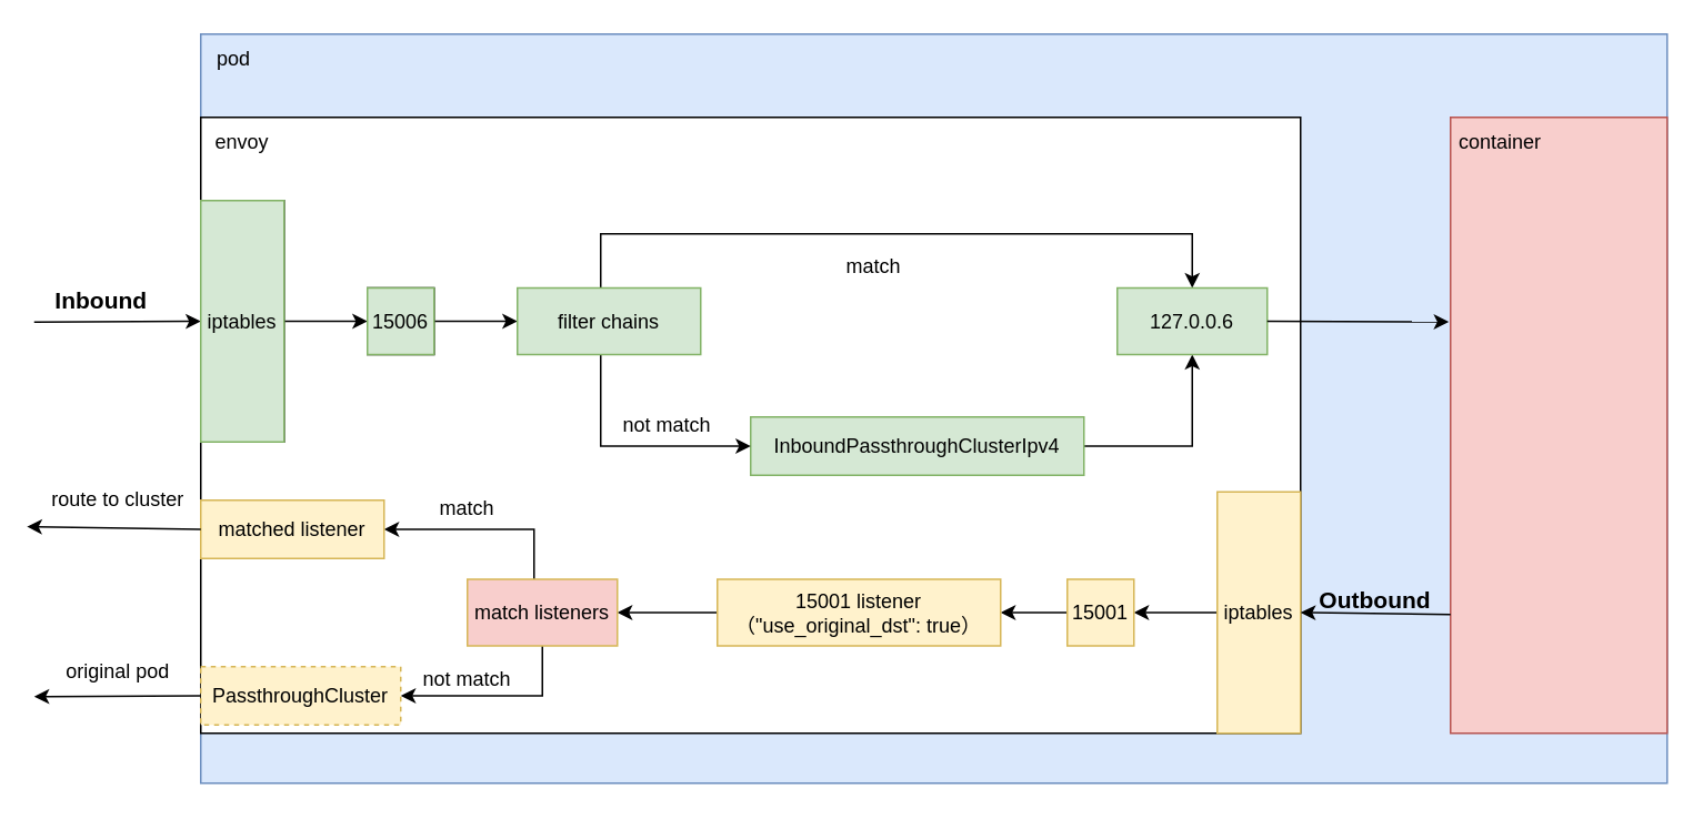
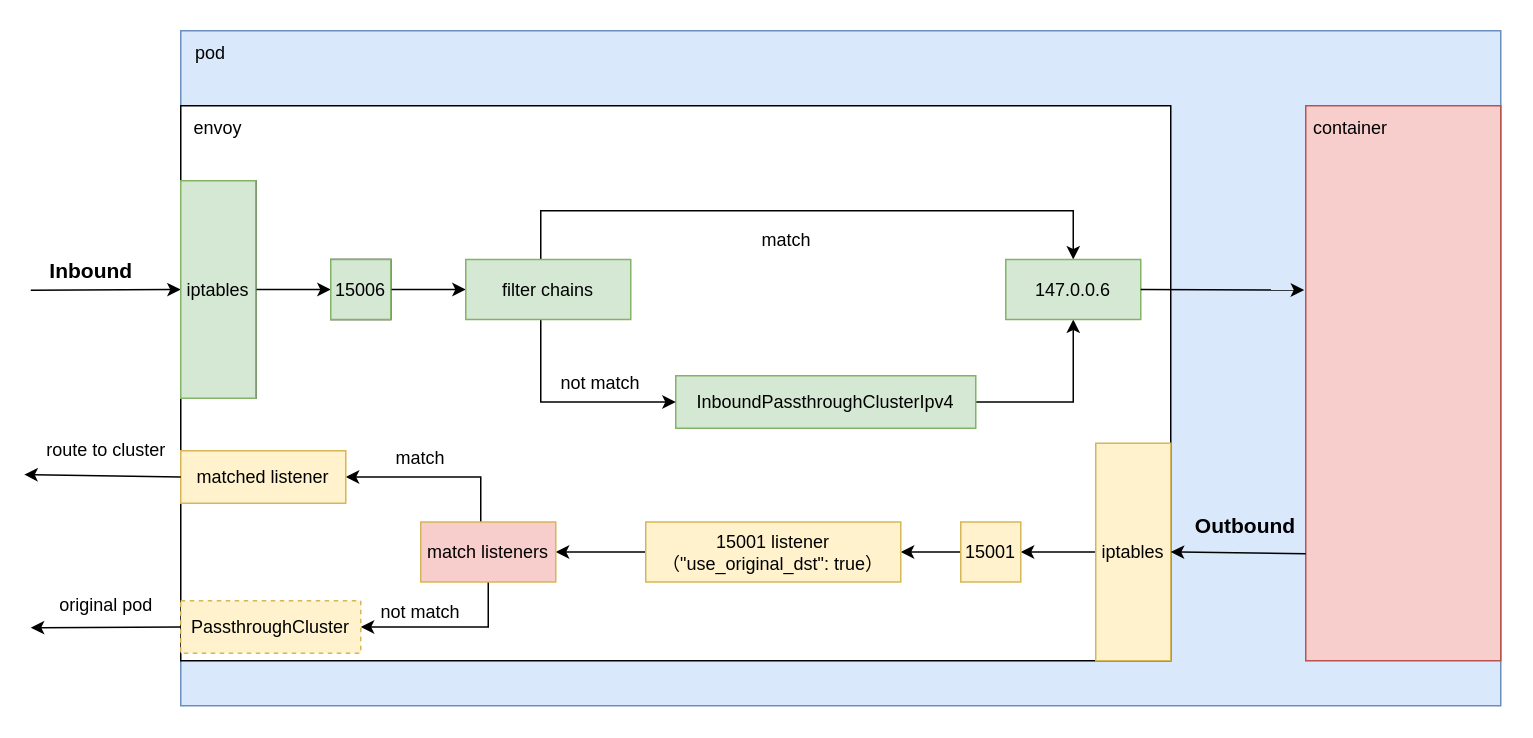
  <mxCell id="0" />
  <mxCell id="1" parent="0" />
  <mxCell id="2" value="" style="rounded=0;whiteSpace=wrap;html=1;fillColor=#dae8fc;strokeColor=#6c8ebf;" parent="1" vertex="1"><mxGeometry x="120" width="880" height="450" as="geometry" y="20" /></mxCell>
  <mxCell id="3" value="" style="rounded=0;whiteSpace=wrap;html=1;" parent="1" vertex="1"><mxGeometry x="120" y="70" width="660" height="370" as="geometry" /></mxCell>
  <mxCell id="4" style="edgeStyle=orthogonalEdgeStyle;rounded=0;orthogonalLoop=1;jettySize=auto;html=1;" parent="1" source="5" target="31" edge="1"><mxGeometry relative="1" as="geometry" /></mxCell>
  <mxCell id="5" value="15006" style="rounded=0;whiteSpace=wrap;html=1;direction=south;" parent="1" vertex="1"><mxGeometry x="220" y="172.5" width="40" height="40" as="geometry" /></mxCell>
  <mxCell id="6" value="match" style="text;html=1;strokeColor=none;fillColor=none;align=center;verticalAlign=middle;whiteSpace=wrap;rounded=0;" parent="1" vertex="1"><mxGeometry x="494" y="150" width="60" height="20" as="geometry" /></mxCell>
  <mxCell id="7" value="not match" style="text;html=1;strokeColor=none;fillColor=none;align=center;verticalAlign=middle;whiteSpace=wrap;rounded=0;" parent="1" vertex="1"><mxGeometry x="370" y="245" width="60" height="20" as="geometry" /></mxCell>
  <mxCell id="8" style="edgeStyle=orthogonalEdgeStyle;rounded=0;orthogonalLoop=1;jettySize=auto;html=1;entryX=0.5;entryY=1;entryDx=0;entryDy=0;" parent="1" source="9" target="5" edge="1"><mxGeometry relative="1" as="geometry" /></mxCell>
  <mxCell id="9" value="iptables" style="rounded=0;whiteSpace=wrap;html=1;" parent="1" vertex="1"><mxGeometry x="120" y="120" width="50" height="145" as="geometry" /></mxCell>
  <mxCell id="10" style="edgeStyle=orthogonalEdgeStyle;rounded=0;orthogonalLoop=1;jettySize=auto;html=1;entryX=0.5;entryY=0;entryDx=0;entryDy=0;" parent="1" source="11" target="13" edge="1"><mxGeometry relative="1" as="geometry" /></mxCell>
  <mxCell id="11" value="iptables" style="rounded=0;whiteSpace=wrap;html=1;fillColor=#fff2cc;strokeColor=#d6b656;" parent="1" vertex="1"><mxGeometry x="730" y="295" width="50" height="145" as="geometry" /></mxCell>
  <mxCell id="12" style="edgeStyle=orthogonalEdgeStyle;rounded=0;orthogonalLoop=1;jettySize=auto;html=1;entryX=0.5;entryY=0;entryDx=0;entryDy=0;" parent="1" source="13" target="15" edge="1"><mxGeometry relative="1" as="geometry" /></mxCell>
  <mxCell id="13" value="15001" style="rounded=0;whiteSpace=wrap;html=1;direction=south;fillColor=#fff2cc;strokeColor=#d6b656;" parent="1" vertex="1"><mxGeometry x="640" y="347.5" width="40" height="40" as="geometry" /></mxCell>
  <mxCell id="14" style="edgeStyle=orthogonalEdgeStyle;rounded=0;orthogonalLoop=1;jettySize=auto;html=1;" parent="1" source="15" target="18" edge="1"><mxGeometry relative="1" as="geometry" /></mxCell>
  <mxCell id="15" value="15001 listener&lt;br&gt;（&quot;use_original_dst&quot;: true）" style="rounded=0;whiteSpace=wrap;html=1;direction=south;fillColor=#fff2cc;strokeColor=#d6b656;" parent="1" vertex="1"><mxGeometry x="430" y="347.5" width="170" height="40" as="geometry" /></mxCell>
  <mxCell id="16" style="edgeStyle=orthogonalEdgeStyle;rounded=0;orthogonalLoop=1;jettySize=auto;html=1;exitX=0.5;exitY=1;exitDx=0;exitDy=0;entryX=1;entryY=0.5;entryDx=0;entryDy=0;" parent="1" source="18" target="19" edge="1"><mxGeometry relative="1" as="geometry"><Array as="points"><mxPoint x="320" y="368" /><mxPoint x="320" y="318" /></Array></mxGeometry></mxCell>
  <mxCell id="17" style="edgeStyle=orthogonalEdgeStyle;rounded=0;orthogonalLoop=1;jettySize=auto;html=1;entryX=1;entryY=0.5;entryDx=0;entryDy=0;" parent="1" source="18" target="20" edge="1"><mxGeometry relative="1" as="geometry"><Array as="points"><mxPoint x="325" y="418" /></Array></mxGeometry></mxCell>
  <mxCell id="18" value="match listeners" style="rounded=0;whiteSpace=wrap;html=1;direction=south;fillColor=#f8cecc;strokeColor=#d6b656;" parent="1" vertex="1"><mxGeometry x="280" y="347.5" width="90" height="40" as="geometry" /></mxCell>
  <mxCell id="19" value="matched listener" style="rounded=0;whiteSpace=wrap;html=1;fillColor=#fff2cc;strokeColor=#d6b656;" parent="1" vertex="1"><mxGeometry x="120" y="300" width="110" height="35" as="geometry" /></mxCell>
  <mxCell id="20" value="PassthroughCluster" style="rounded=0;whiteSpace=wrap;html=1;fillColor=#fff2cc;strokeColor=#d6b656;dashed=1;" parent="1" vertex="1"><mxGeometry x="120" y="400" width="120" height="35" as="geometry" /></mxCell>
  <mxCell id="21" value="" style="endArrow=classic;html=1;rounded=0;exitX=0;exitY=0.5;exitDx=0;exitDy=0;entryX=-0.043;entryY=1.029;entryDx=0;entryDy=0;entryPerimeter=0;" parent="1" source="19" target="22" edge="1"><mxGeometry width="50" height="50" relative="1" as="geometry"><mxPoint x="60" y="330" as="sourcePoint" /><mxPoint x="20" y="320" as="targetPoint" /></mxGeometry></mxCell>
  <mxCell id="22" value="route to cluster" style="text;html=1;align=center;verticalAlign=middle;resizable=0;points=[];autosize=1;strokeColor=none;fillColor=none;" parent="1" vertex="1"><mxGeometry x="20" y="285" width="100" height="30" as="geometry" /></mxCell>
  <mxCell id="23" value="" style="endArrow=classic;html=1;rounded=0;exitX=0;exitY=0.5;exitDx=0;exitDy=0;" parent="1" source="20" edge="1"><mxGeometry width="50" height="50" relative="1" as="geometry"><mxPoint x="20" y="420" as="sourcePoint" /><mxPoint x="20" y="418" as="targetPoint" /></mxGeometry></mxCell>
  <mxCell id="24" value="original pod" style="text;html=1;align=center;verticalAlign=middle;resizable=0;points=[];autosize=1;strokeColor=none;fillColor=none;" parent="1" vertex="1"><mxGeometry x="30" y="387.5" width="80" height="30" as="geometry" /></mxCell>
  <mxCell id="25" value="match" style="text;html=1;strokeColor=none;fillColor=none;align=center;verticalAlign=middle;whiteSpace=wrap;rounded=0;" parent="1" vertex="1"><mxGeometry x="250" y="295" width="60" height="20" as="geometry" /></mxCell>
  <mxCell id="26" value="not match" style="text;html=1;strokeColor=none;fillColor=none;align=center;verticalAlign=middle;whiteSpace=wrap;rounded=0;" parent="1" vertex="1"><mxGeometry x="250" y="397.5" width="60" height="20" as="geometry" /></mxCell>
  <mxCell id="27" style="edgeStyle=orthogonalEdgeStyle;rounded=0;orthogonalLoop=1;jettySize=auto;html=1;entryX=1;entryY=0.5;entryDx=0;entryDy=0;" parent="1" source="28" target="32" edge="1"><mxGeometry relative="1" as="geometry" /></mxCell>
  <mxCell id="28" value="InboundPassthroughClusterIpv4" style="rounded=0;whiteSpace=wrap;html=1;fillColor=#d5e8d4;strokeColor=#82b366;" parent="1" vertex="1"><mxGeometry x="450" y="250" width="200" height="35" as="geometry" /></mxCell>
  <mxCell id="29" style="edgeStyle=orthogonalEdgeStyle;rounded=0;orthogonalLoop=1;jettySize=auto;html=1;entryX=0;entryY=0.5;entryDx=0;entryDy=0;" parent="1" source="31" target="32" edge="1"><mxGeometry relative="1" as="geometry"><Array as="points"><mxPoint x="360" y="140" /><mxPoint x="715" y="140" /></Array></mxGeometry></mxCell>
  <mxCell id="30" style="edgeStyle=orthogonalEdgeStyle;rounded=0;orthogonalLoop=1;jettySize=auto;html=1;entryX=0;entryY=0.5;entryDx=0;entryDy=0;" parent="1" source="31" target="28" edge="1"><mxGeometry relative="1" as="geometry"><Array as="points"><mxPoint x="360" y="268" /></Array></mxGeometry></mxCell>
  <mxCell id="31" value="filter chains" style="rounded=0;whiteSpace=wrap;html=1;direction=south;fillColor=#d5e8d4;strokeColor=#82b366;" parent="1" vertex="1"><mxGeometry x="310" y="172.5" width="110" height="40" as="geometry" /></mxCell>
- <mxCell id="32" value="127.0.0.6" style="rounded=0;whiteSpace=wrap;html=1;direction=south;fillColor=#d5e8d4;strokeColor=#82b366;" parent="1" vertex="1"><mxGeometry x="670" y="172.5" width="90" height="40" as="geometry" /></mxCell>
+ <mxCell id="32" value="147.0.0.6" style="rounded=0;whiteSpace=wrap;html=1;direction=south;fillColor=#d5e8d4;strokeColor=#82b366;" parent="1" vertex="1"><mxGeometry x="670" y="172.5" width="90" height="40" as="geometry" /></mxCell>
  <mxCell id="33" value="" style="endArrow=classic;html=1;rounded=0;entryX=0;entryY=0.5;entryDx=0;entryDy=0;" parent="1" target="9" edge="1"><mxGeometry width="50" height="50" relative="1" as="geometry"><mxPoint x="20" y="193" as="sourcePoint" /><mxPoint x="90" y="180" as="targetPoint" /></mxGeometry></mxCell>
  <mxCell id="34" value="&lt;b&gt;&lt;font style=&quot;font-size: 14px;&quot;&gt;Inbound&lt;/font&gt;&lt;/b&gt;" style="text;html=1;align=center;verticalAlign=middle;resizable=0;points=[];autosize=1;strokeColor=none;fillColor=none;" parent="1" vertex="1"><mxGeometry x="20" y="165" width="80" height="30" as="geometry" /></mxCell>
  <mxCell id="35" value="" style="rounded=0;whiteSpace=wrap;html=1;fillColor=#f8cecc;strokeColor=#b85450;" parent="1" vertex="1"><mxGeometry x="870" y="70" width="130" height="370" as="geometry" /></mxCell>
  <mxCell id="36" value="envoy" style="text;html=1;strokeColor=none;fillColor=none;align=center;verticalAlign=middle;whiteSpace=wrap;rounded=0;" parent="1" vertex="1"><mxGeometry x="120" y="70" width="50" height="30" as="geometry" /></mxCell>
  <mxCell id="37" value="container" style="text;html=1;strokeColor=none;fillColor=none;align=center;verticalAlign=middle;whiteSpace=wrap;rounded=0;" parent="1" vertex="1"><mxGeometry x="870" y="70" width="60" height="30" as="geometry" /></mxCell>
  <mxCell id="38" value="pod" style="text;html=1;strokeColor=none;fillColor=none;align=center;verticalAlign=middle;whiteSpace=wrap;rounded=0;" parent="1" vertex="1"><mxGeometry x="120" width="40" height="30" as="geometry" y="20" /></mxCell>
  <mxCell id="39" value="iptables" style="rounded=0;whiteSpace=wrap;html=1;fillColor=#d5e8d4;strokeColor=#82b366;" parent="1" vertex="1"><mxGeometry x="120" y="120" width="50" height="145" as="geometry" /></mxCell>
  <mxCell id="40" value="15006" style="rounded=0;whiteSpace=wrap;html=1;direction=south;fillColor=#d5e8d4;strokeColor=#82b366;" parent="1" vertex="1"><mxGeometry x="220" y="172.5" width="40" height="40" as="geometry" /></mxCell>
  <mxCell id="41" value="" style="endArrow=classic;html=1;rounded=0;strokeColor=#000000;exitX=0.5;exitY=0;exitDx=0;exitDy=0;entryX=-0.008;entryY=0.332;entryDx=0;entryDy=0;entryPerimeter=0;" parent="1" source="32" target="35" edge="1"><mxGeometry width="50" height="50" relative="1" as="geometry"><mxPoint x="810" y="220" as="sourcePoint" /><mxPoint x="860" y="170" as="targetPoint" /></mxGeometry></mxCell>
  <mxCell id="42" value="" style="endArrow=classic;html=1;rounded=0;strokeColor=#000000;exitX=0;exitY=0.807;exitDx=0;exitDy=0;exitPerimeter=0;entryX=1;entryY=0.5;entryDx=0;entryDy=0;" parent="1" source="35" target="11" edge="1"><mxGeometry width="50" height="50" relative="1" as="geometry"><mxPoint x="880" y="370" as="sourcePoint" /><mxPoint x="930" y="320" as="targetPoint" /></mxGeometry></mxCell>
- <mxCell id="43" value="&lt;font style=&quot;font-size: 14px;&quot;&gt;&lt;b&gt;Outbound&lt;/b&gt;&lt;/font&gt;" style="text;html=1;strokeColor=none;fillColor=none;align=center;verticalAlign=middle;whiteSpace=wrap;rounded=0;" parent="1" vertex="1"><mxGeometry x="795" y="350" width="60" height="20" as="geometry" /></mxCell>
+ <mxCell id="43" value="&lt;font style=&quot;font-size: 14px;&quot;&gt;&lt;b&gt;Outbound&lt;/b&gt;&lt;/font&gt;" style="text;html=1;strokeColor=none;fillColor=none;align=center;verticalAlign=middle;whiteSpace=wrap;rounded=0;" parent="1" vertex="1"><mxGeometry x="800" y="340" width="60" height="20" as="geometry" /></mxCell>
